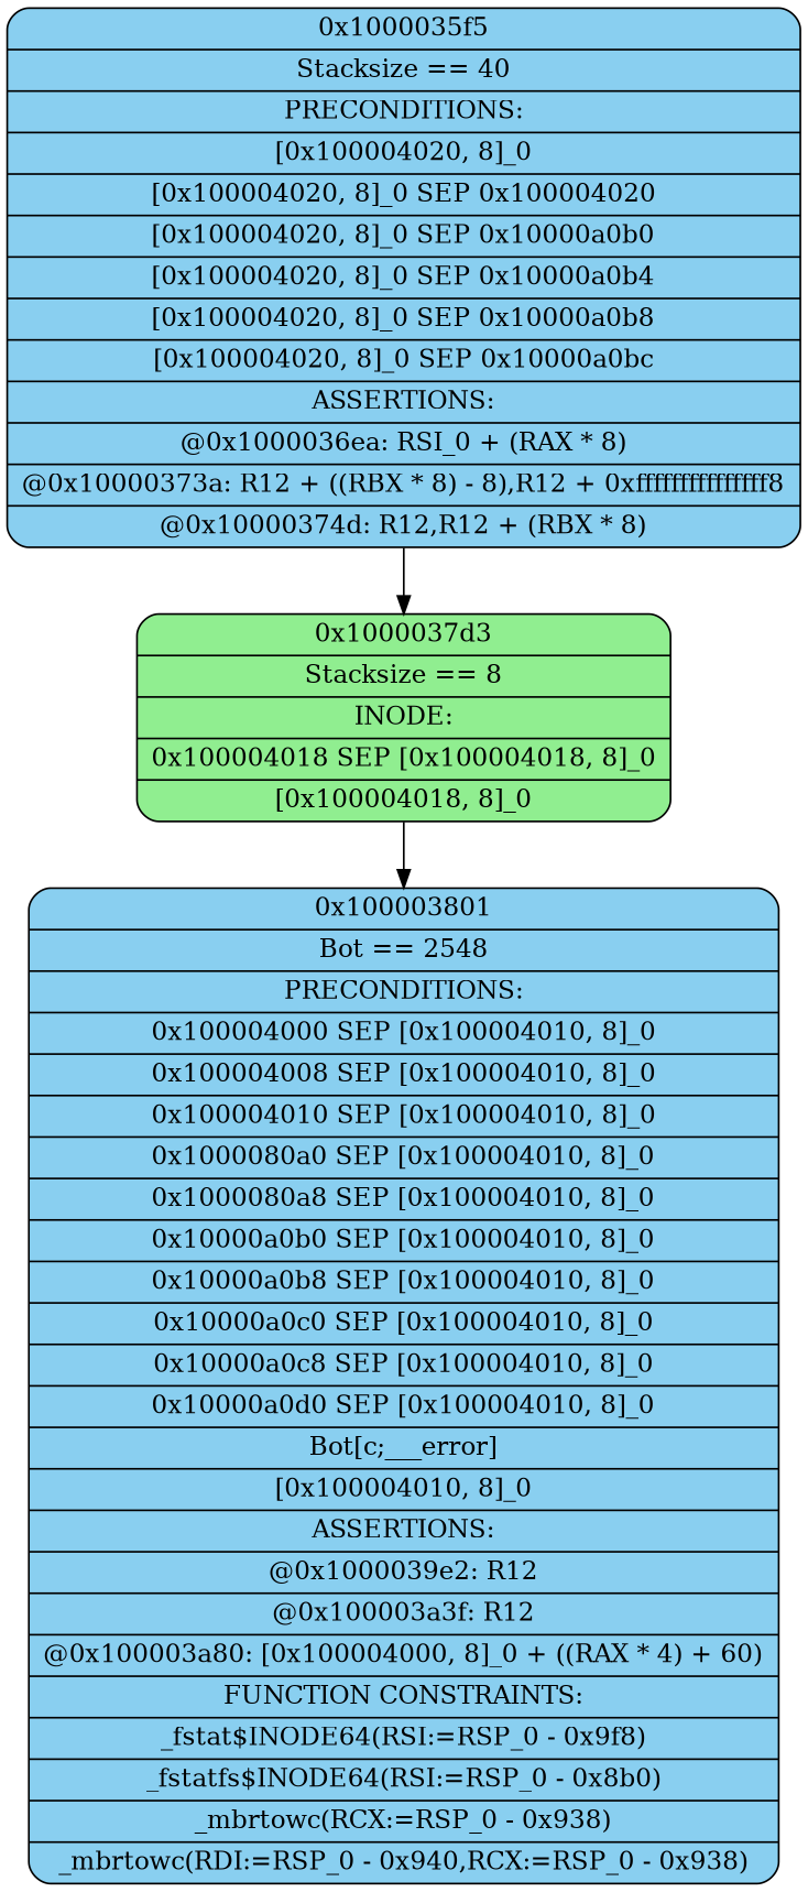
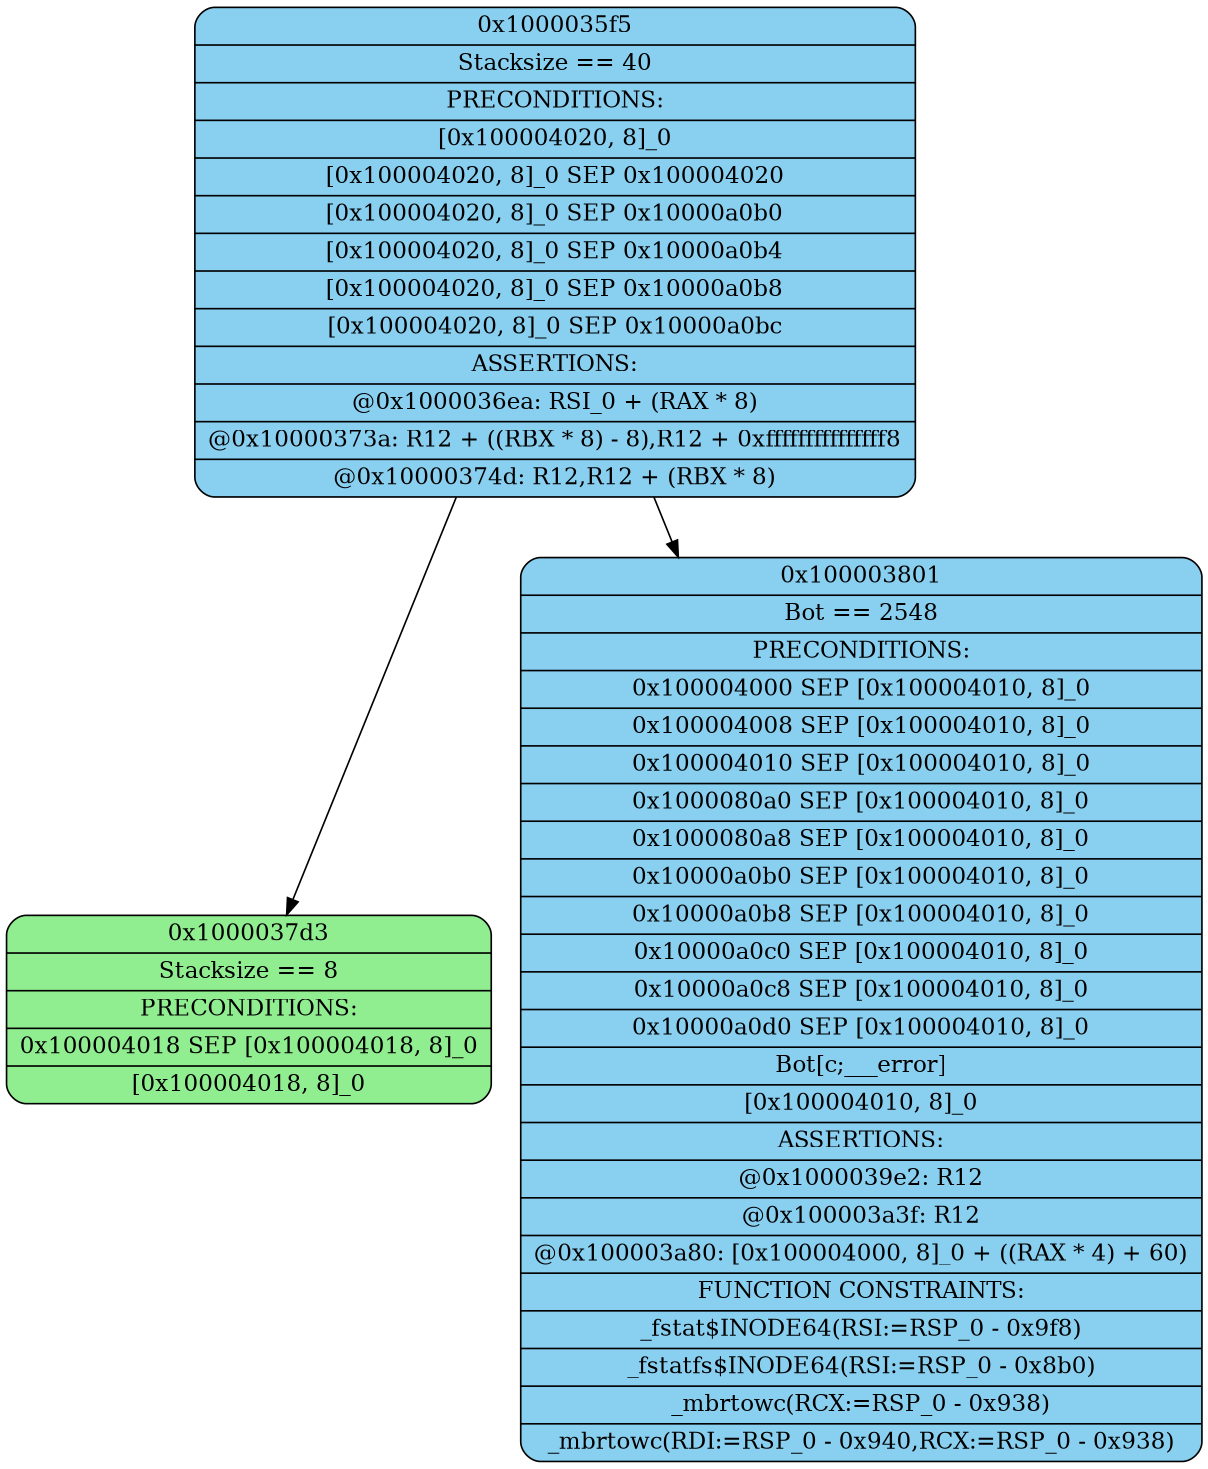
  digraph {
    node [fillcolor="#89CFF0" fontcolor="#000000" shape=Mrecord style=filled]
    n1 [label="{0x1000035f5|Stacksize == 40|PRECONDITIONS:|[0x100004020, 8]_0|[0x100004020, 8]_0 SEP 0x100004020|[0x100004020, 8]_0 SEP 0x10000a0b0|[0x100004020, 8]_0 SEP 0x10000a0b4|[0x100004020, 8]_0 SEP 0x10000a0b8|[0x100004020, 8]_0 SEP 0x10000a0bc|ASSERTIONS:|@0x1000036ea: RSI_0 + (RAX * 8)|@0x10000373a: R12 + ((RBX * 8) - 8),R12 + 0xfffffffffffffff8|@0x10000374d: R12,R12 + (RBX * 8)}"]
-   n2 [fillcolor="#90EE90" label="{0x1000037d3|Stacksize == 8|INODE:|0x100004018 SEP [0x100004018, 8]_0|[0x100004018, 8]_0}"]
+   n2 [fillcolor="#90EE90" label="{0x1000037d3|Stacksize == 8|PRECONDITIONS:|0x100004018 SEP [0x100004018, 8]_0|[0x100004018, 8]_0}"]
    n3 [label="{0x100003801|Bot == 2548|PRECONDITIONS:|0x100004000 SEP [0x100004010, 8]_0|0x100004008 SEP [0x100004010, 8]_0|0x100004010 SEP [0x100004010, 8]_0|0x1000080a0 SEP [0x100004010, 8]_0|0x1000080a8 SEP [0x100004010, 8]_0|0x10000a0b0 SEP [0x100004010, 8]_0|0x10000a0b8 SEP [0x100004010, 8]_0|0x10000a0c0 SEP [0x100004010, 8]_0|0x10000a0c8 SEP [0x100004010, 8]_0|0x10000a0d0 SEP [0x100004010, 8]_0|Bot[c;___error]|[0x100004010, 8]_0|ASSERTIONS:|@0x1000039e2: R12|@0x100003a3f: R12|@0x100003a80: [0x100004000, 8]_0 + ((RAX * 4) + 60)|FUNCTION CONSTRAINTS:|_fstat$INODE64(RSI:=RSP_0 - 0x9f8)|_fstatfs$INODE64(RSI:=RSP_0 - 0x8b0)|_mbrtowc(RCX:=RSP_0 - 0x938)|_mbrtowc(RDI:=RSP_0 - 0x940,RCX:=RSP_0 - 0x938)}"]
    n1 -> n2
-   n2 -> n3
+   n1 -> n3
  }
